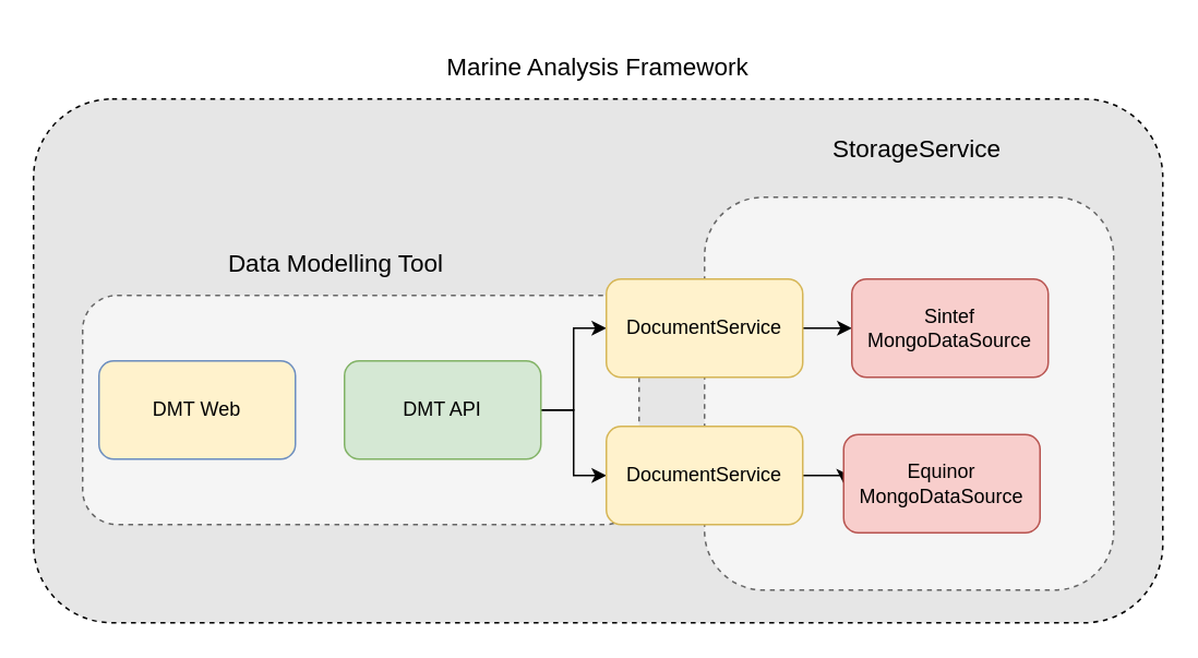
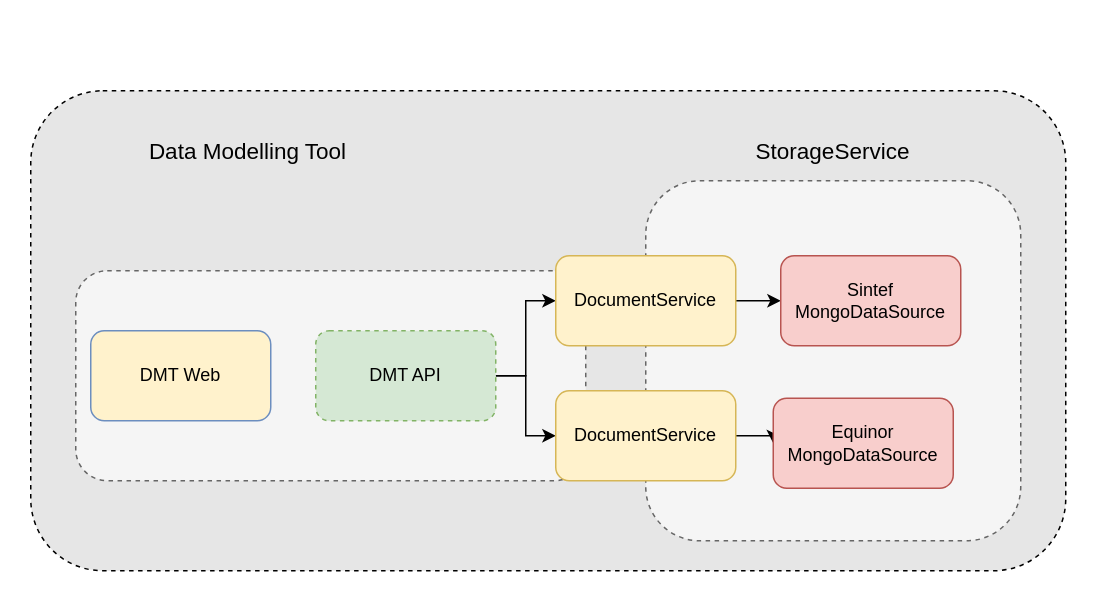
  <mxCell id="0" />
  <mxCell id="1" parent="0" />
  <mxCell id="2" value="" style="rounded=1;whiteSpace=wrap;html=1;dashed=1;fontSize=15;fillColor=#E6E6E6;" vertex="1" parent="1"><mxGeometry x="20" y="60" width="690" height="320" as="geometry" /></mxCell>
  <mxCell id="3" value="" style="rounded=1;whiteSpace=wrap;html=1;dashed=1;fontSize=15;fillColor=#f5f5f5;strokeColor=#666666;fontColor=#333333;" vertex="1" parent="1"><mxGeometry x="50" y="180" width="340" height="140" as="geometry" /></mxCell>
  <mxCell id="4" value="" style="rounded=1;whiteSpace=wrap;html=1;align=center;dashed=1;fillColor=#f5f5f5;strokeColor=#666666;fontColor=#333333;" vertex="1" parent="1"><mxGeometry x="430" y="120" width="250" height="240" as="geometry" /></mxCell>
  <mxCell id="5" value="DMT Web" style="rounded=1;whiteSpace=wrap;html=1;fillColor=#fff2cc;strokeColor=#6c8ebf;" vertex="1" parent="1"><mxGeometry y="220" width="120" height="60" as="geometry" x="60" /></mxCell>
  <mxCell id="6" style="edgeStyle=orthogonalEdgeStyle;rounded=0;orthogonalLoop=1;jettySize=auto;html=1;exitX=1;exitY=0.5;exitDx=0;exitDy=0;entryX=0;entryY=0.5;entryDx=0;entryDy=0;" edge="1" parent="1" source="8" target="11"><mxGeometry relative="1" as="geometry" /></mxCell>
  <mxCell id="7" style="edgeStyle=orthogonalEdgeStyle;rounded=0;orthogonalLoop=1;jettySize=auto;html=1;exitX=1;exitY=0.5;exitDx=0;exitDy=0;entryX=0;entryY=0.5;entryDx=0;entryDy=0;fontSize=15;" edge="1" parent="1" source="8" target="17"><mxGeometry relative="1" as="geometry" /></mxCell>
- <mxCell id="8" value="DMT API" style="rounded=1;whiteSpace=wrap;html=1;fillColor=#d5e8d4;strokeColor=#82b366;" vertex="1" parent="1"><mxGeometry x="210" y="220" width="120" height="60" as="geometry" /></mxCell>
+ <mxCell id="8" value="DMT API" style="rounded=1;whiteSpace=wrap;html=1;fillColor=#d5e8d4;strokeColor=#82b366;dashed=1;" vertex="1" parent="1"><mxGeometry x="210" y="220" width="120" height="60" as="geometry" /></mxCell>
  <mxCell id="9" style="edgeStyle=orthogonalEdgeStyle;rounded=0;orthogonalLoop=1;jettySize=auto;html=1;exitX=1;exitY=0.5;exitDx=0;exitDy=0;entryX=0;entryY=0.5;entryDx=0;entryDy=0;" edge="1" parent="1" source="11" target="12"><mxGeometry relative="1" as="geometry"><mxPoint x="555" y="250" as="sourcePoint" /></mxGeometry></mxCell>
  <mxCell id="10" style="edgeStyle=orthogonalEdgeStyle;rounded=0;orthogonalLoop=1;jettySize=auto;html=1;exitX=1;exitY=0.5;exitDx=0;exitDy=0;entryX=0;entryY=0.5;entryDx=0;entryDy=0;" edge="1" parent="1" source="17" target="13"><mxGeometry relative="1" as="geometry"><mxPoint x="555" y="250" as="sourcePoint" /></mxGeometry></mxCell>
  <mxCell id="11" value="DocumentService" style="rounded=1;whiteSpace=wrap;html=1;fillColor=#fff2cc;strokeColor=#d6b656;" vertex="1" parent="1"><mxGeometry x="370" y="170" width="120" height="60" as="geometry" /></mxCell>
  <mxCell id="12" value="Sintef MongoDataSource" style="rounded=1;whiteSpace=wrap;html=1;fillColor=#f8cecc;strokeColor=#b85450;" vertex="1" parent="1"><mxGeometry x="520" y="170" width="120" height="60" as="geometry" /></mxCell>
  <mxCell id="13" value="Equinor MongoDataSource" style="rounded=1;whiteSpace=wrap;html=1;fillColor=#f8cecc;strokeColor=#b85450;" vertex="1" parent="1"><mxGeometry x="515" y="265" width="120" height="60" as="geometry" /></mxCell>
- <mxCell id="14" value="StorageService" style="text;html=1;strokeColor=none;fillColor=none;align=center;verticalAlign=middle;whiteSpace=wrap;rounded=0;fontStyle=0;fontSize=15;" vertex="1" parent="1"><mxGeometry x="465" y="70" width="190" height="40" as="geometry" /></mxCell>
- <mxCell id="15" value="Data Modelling Tool" style="text;html=1;strokeColor=none;fillColor=none;align=center;verticalAlign=middle;whiteSpace=wrap;rounded=0;fontStyle=0;fontSize=15;" vertex="1" parent="1"><mxGeometry x="110" y="140" width="190" height="40" as="geometry" /></mxCell>
- <mxCell id="16" value="Marine Analysis Framework" style="text;html=1;strokeColor=none;fillColor=none;align=center;verticalAlign=middle;whiteSpace=wrap;rounded=0;fontStyle=0;fontSize=15;" vertex="1" parent="1"><mxGeometry x="270" y="20" width="190" height="40" as="geometry" /></mxCell>
+ <mxCell id="14" value="StorageService" style="text;html=1;strokeColor=none;fillColor=none;align=center;verticalAlign=middle;whiteSpace=wrap;rounded=0;fontStyle=0;fontSize=15;" vertex="1" parent="1"><mxGeometry x="460" y="80" width="190" height="40" as="geometry" /></mxCell>
+ <mxCell id="15" value="Data Modelling Tool" style="text;html=1;strokeColor=none;fillColor=none;align=center;verticalAlign=middle;whiteSpace=wrap;rounded=0;fontStyle=0;fontSize=15;" vertex="1" parent="1"><mxGeometry x="70" y="80" width="190" height="40" as="geometry" /></mxCell>
  <mxCell id="17" value="DocumentService" style="rounded=1;whiteSpace=wrap;html=1;fillColor=#fff2cc;strokeColor=#d6b656;" vertex="1" parent="1"><mxGeometry x="370" y="260" width="120" height="60" as="geometry" /></mxCell>
